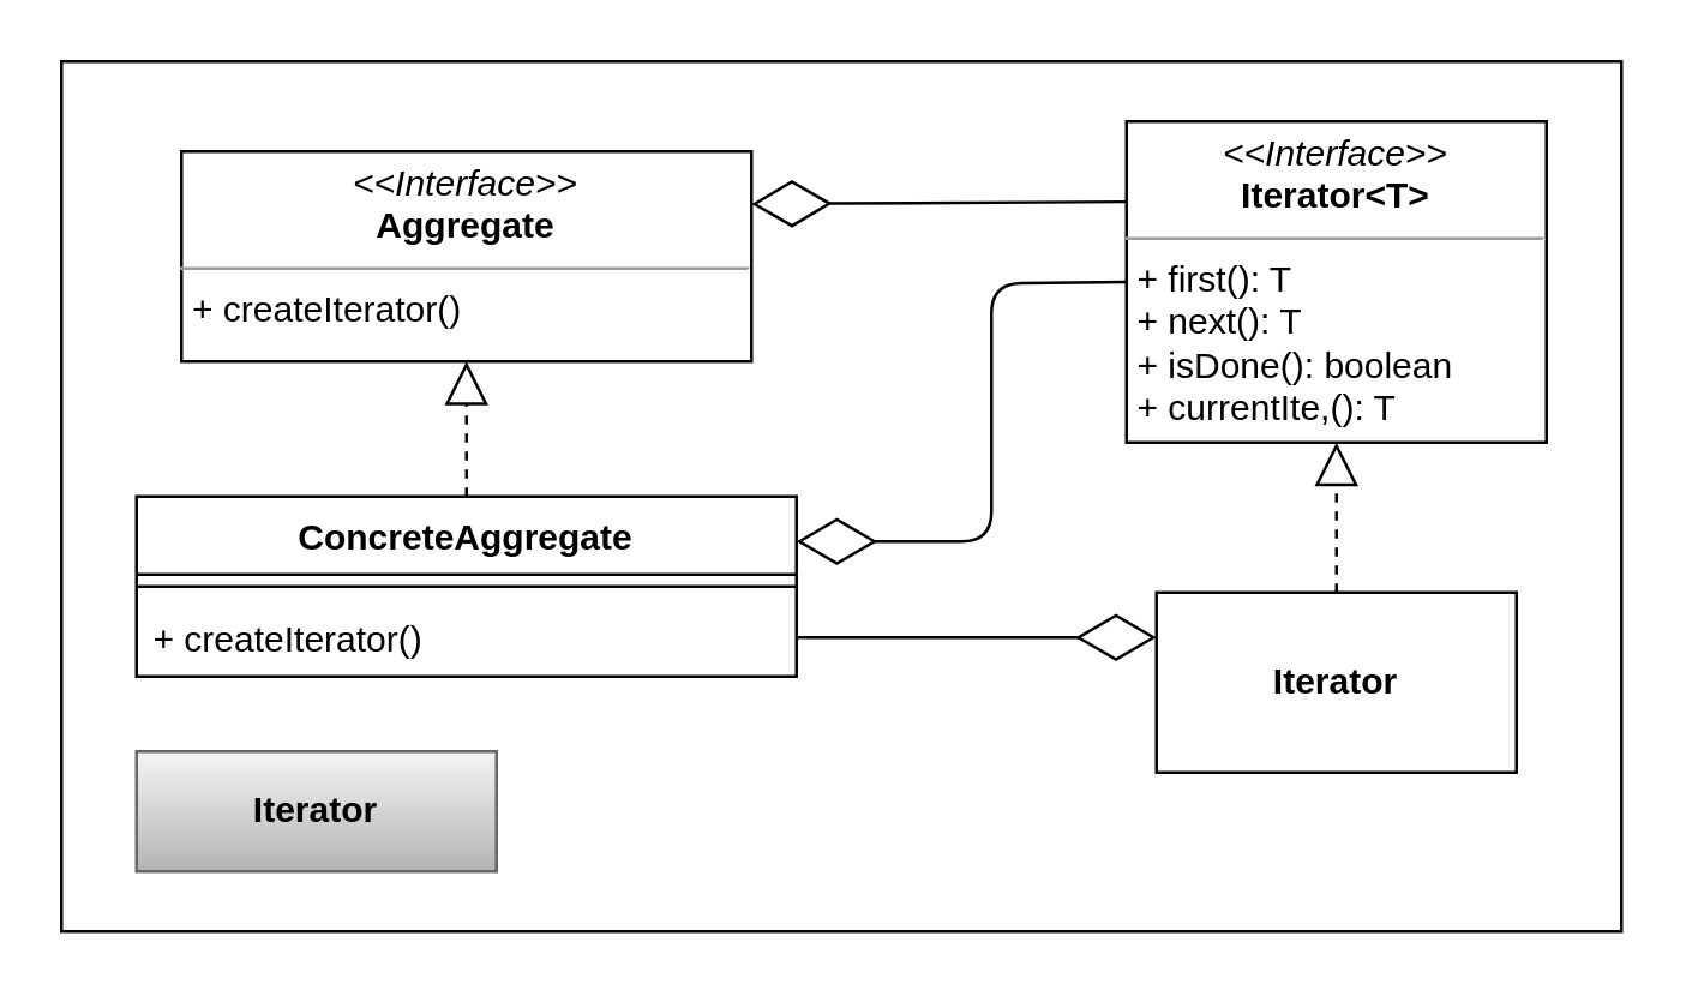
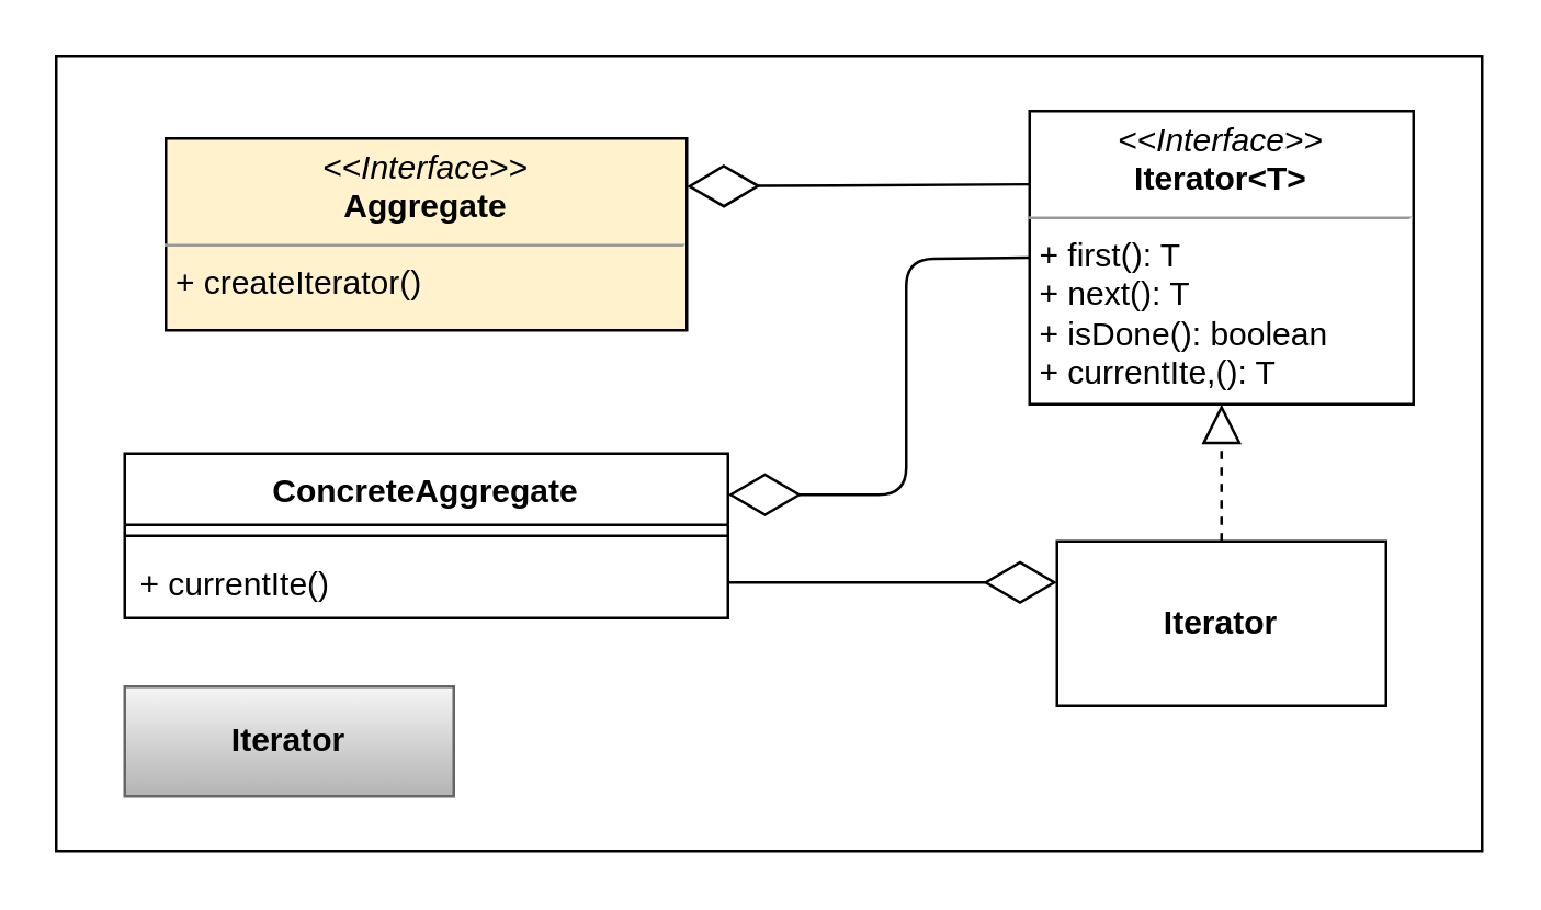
  <mxCell id="0" />
  <mxCell id="1" parent="0" />
  <mxCell id="2" value="" style="rounded=0;whiteSpace=wrap;html=1;" parent="1" vertex="1"><mxGeometry x="20" y="20" width="520" height="290" as="geometry" /></mxCell>
- <mxCell id="3" value="&lt;p style=&quot;margin: 0px ; margin-top: 4px ; text-align: center&quot;&gt;&lt;i&gt;&amp;lt;&amp;lt;Interface&amp;gt;&amp;gt;&lt;/i&gt;&lt;br&gt;&lt;b&gt;Aggregate&lt;/b&gt;&lt;/p&gt;&lt;hr size=&quot;1&quot;&gt;&lt;p style=&quot;margin: 0px ; margin-left: 4px&quot;&gt;+ createIterator()&lt;/p&gt;" style="verticalAlign=top;align=left;overflow=fill;fontSize=12;fontFamily=Helvetica;html=1;" parent="1" vertex="1"><mxGeometry x="60" y="50" width="190" height="70" as="geometry" /></mxCell>
+ <mxCell id="3" value="&lt;p style=&quot;margin: 0px ; margin-top: 4px ; text-align: center&quot;&gt;&lt;i&gt;&amp;lt;&amp;lt;Interface&amp;gt;&amp;gt;&lt;/i&gt;&lt;br&gt;&lt;b&gt;Aggregate&lt;/b&gt;&lt;/p&gt;&lt;hr size=&quot;1&quot;&gt;&lt;p style=&quot;margin: 0px ; margin-left: 4px&quot;&gt;+ createIterator()&lt;/p&gt;" style="verticalAlign=top;align=left;overflow=fill;fontSize=12;fontFamily=Helvetica;html=1;fillColor=#fff2cc;" parent="1" vertex="1"><mxGeometry x="60" y="50" width="190" height="70" as="geometry" /></mxCell>
  <mxCell id="4" value="&lt;p style=&quot;margin: 0px ; margin-top: 4px ; text-align: center&quot;&gt;&lt;i&gt;&amp;lt;&amp;lt;Interface&amp;gt;&amp;gt;&lt;/i&gt;&lt;br&gt;&lt;b&gt;Iterator&amp;lt;T&amp;gt;&lt;/b&gt;&lt;/p&gt;&lt;hr size=&quot;1&quot;&gt;&lt;p style=&quot;margin: 0px ; margin-left: 4px&quot;&gt;+ first(): T&lt;/p&gt;&lt;p style=&quot;margin: 0px ; margin-left: 4px&quot;&gt;+ next(): T&lt;/p&gt;&lt;p style=&quot;margin: 0px ; margin-left: 4px&quot;&gt;+ isDone(): boolean&lt;/p&gt;&lt;p style=&quot;margin: 0px ; margin-left: 4px&quot;&gt;+ currentIte,(): T&lt;/p&gt;" style="verticalAlign=top;align=left;overflow=fill;fontSize=12;fontFamily=Helvetica;html=1;" parent="1" vertex="1"><mxGeometry x="375" y="40" width="140" height="107" as="geometry" /></mxCell>
  <mxCell id="5" value="ConcreteAggregate" style="swimlane;fontStyle=1;align=center;verticalAlign=top;childLayout=stackLayout;horizontal=1;startSize=26;horizontalStack=0;resizeParent=1;resizeParentMax=0;resizeLast=0;collapsible=1;marginBottom=0;" parent="1" vertex="1"><mxGeometry x="45" y="165" width="220" height="60" as="geometry" /></mxCell>
  <mxCell id="6" value="" style="line;strokeWidth=1;fillColor=none;align=left;verticalAlign=middle;spacingTop=-1;spacingLeft=3;spacingRight=3;rotatable=0;labelPosition=right;points=[];portConstraint=eastwest;" parent="5" vertex="1"><mxGeometry y="26" width="220" height="8" as="geometry" /></mxCell>
- <mxCell id="7" value="+ createIterator()" style="text;strokeColor=none;fillColor=none;align=left;verticalAlign=top;spacingLeft=4;spacingRight=4;overflow=hidden;rotatable=0;points=[[0,0.5],[1,0.5]];portConstraint=eastwest;" parent="5" vertex="1"><mxGeometry y="34" width="220" height="26" as="geometry" /></mxCell>
+ <mxCell id="7" value="+ currentIte()" style="text;strokeColor=none;fillColor=none;align=left;verticalAlign=top;spacingLeft=4;spacingRight=4;overflow=hidden;rotatable=0;points=[[0,0.5],[1,0.5]];portConstraint=eastwest;" parent="5" vertex="1"><mxGeometry y="34" width="220" height="26" as="geometry" /></mxCell>
  <mxCell id="8" value="" style="endArrow=diamondThin;endFill=0;endSize=24;html=1;entryX=1;entryY=0.25;entryDx=0;entryDy=0;exitX=0;exitY=0.25;exitDx=0;exitDy=0;" parent="1" source="4" target="3" edge="1"><mxGeometry width="160" relative="1" as="geometry"><mxPoint x="370" y="310" as="sourcePoint" /><mxPoint x="530" y="310" as="targetPoint" /></mxGeometry></mxCell>
- <mxCell id="9" value="" style="endArrow=block;dashed=1;endFill=0;endSize=12;html=1;entryX=0.5;entryY=1;entryDx=0;entryDy=0;exitX=0.5;exitY=0;exitDx=0;exitDy=0;" parent="1" source="5" target="3" edge="1"><mxGeometry width="160" relative="1" as="geometry"><mxPoint x="130" y="530" as="sourcePoint" /><mxPoint x="290" y="530" as="targetPoint" /></mxGeometry></mxCell>
  <mxCell id="10" value="" style="endArrow=diamondThin;endFill=0;endSize=24;html=1;exitX=1;exitY=0.5;exitDx=0;exitDy=0;entryX=0;entryY=0.25;entryDx=0;entryDy=0;" parent="1" source="7" target="13" edge="1"><mxGeometry width="160" relative="1" as="geometry"><mxPoint x="265" y="259" as="sourcePoint" /><mxPoint x="349.05" y="258.92" as="targetPoint" /></mxGeometry></mxCell>
  <mxCell id="11" value="" style="endArrow=block;dashed=1;endFill=0;endSize=12;html=1;entryX=0.5;entryY=1;entryDx=0;entryDy=0;exitX=0.5;exitY=0;exitDx=0;exitDy=0;" parent="1" source="13" target="4" edge="1"><mxGeometry width="160" relative="1" as="geometry"><mxPoint x="445" y="245" as="sourcePoint" /><mxPoint x="760" y="380" as="targetPoint" /></mxGeometry></mxCell>
  <mxCell id="12" value="" style="endArrow=diamondThin;endFill=0;endSize=24;html=1;entryX=1;entryY=0.25;entryDx=0;entryDy=0;exitX=0;exitY=0.5;exitDx=0;exitDy=0;" parent="1" source="4" target="5" edge="1"><mxGeometry width="160" relative="1" as="geometry"><mxPoint x="220" y="540" as="sourcePoint" /><mxPoint x="380" y="540" as="targetPoint" /><Array as="points"><mxPoint x="330" y="94" /><mxPoint x="330" y="180" /></Array></mxGeometry></mxCell>
  <mxCell id="13" value="Iterator" style="rounded=0;whiteSpace=wrap;html=1;fontStyle=1" vertex="1" parent="1"><mxGeometry x="385" y="197" width="120" height="60" as="geometry" /></mxCell>
  <mxCell id="14" value="Iterator" style="rounded=0;whiteSpace=wrap;html=1;fontStyle=1;gradientColor=#b3b3b3;fillColor=#f5f5f5;strokeColor=#666666;" vertex="1" parent="1"><mxGeometry x="45" y="250" width="120" height="40" as="geometry" /></mxCell>
